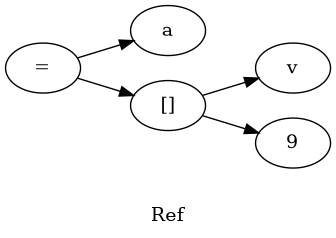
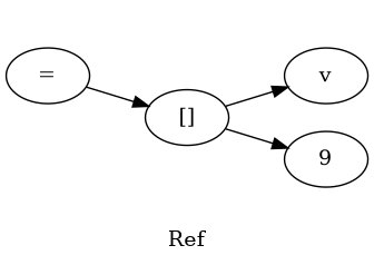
  digraph {
    label=Ref
    rankdir=LR
    n1 [label="="]
-   n2 [label=a]
    n3 [label="[]"]
    n4 [label=v]
    n5 [label=9]
-   n1 -> n2
    n1 -> n3
    n3 -> n4
    n3 -> n5
  }
